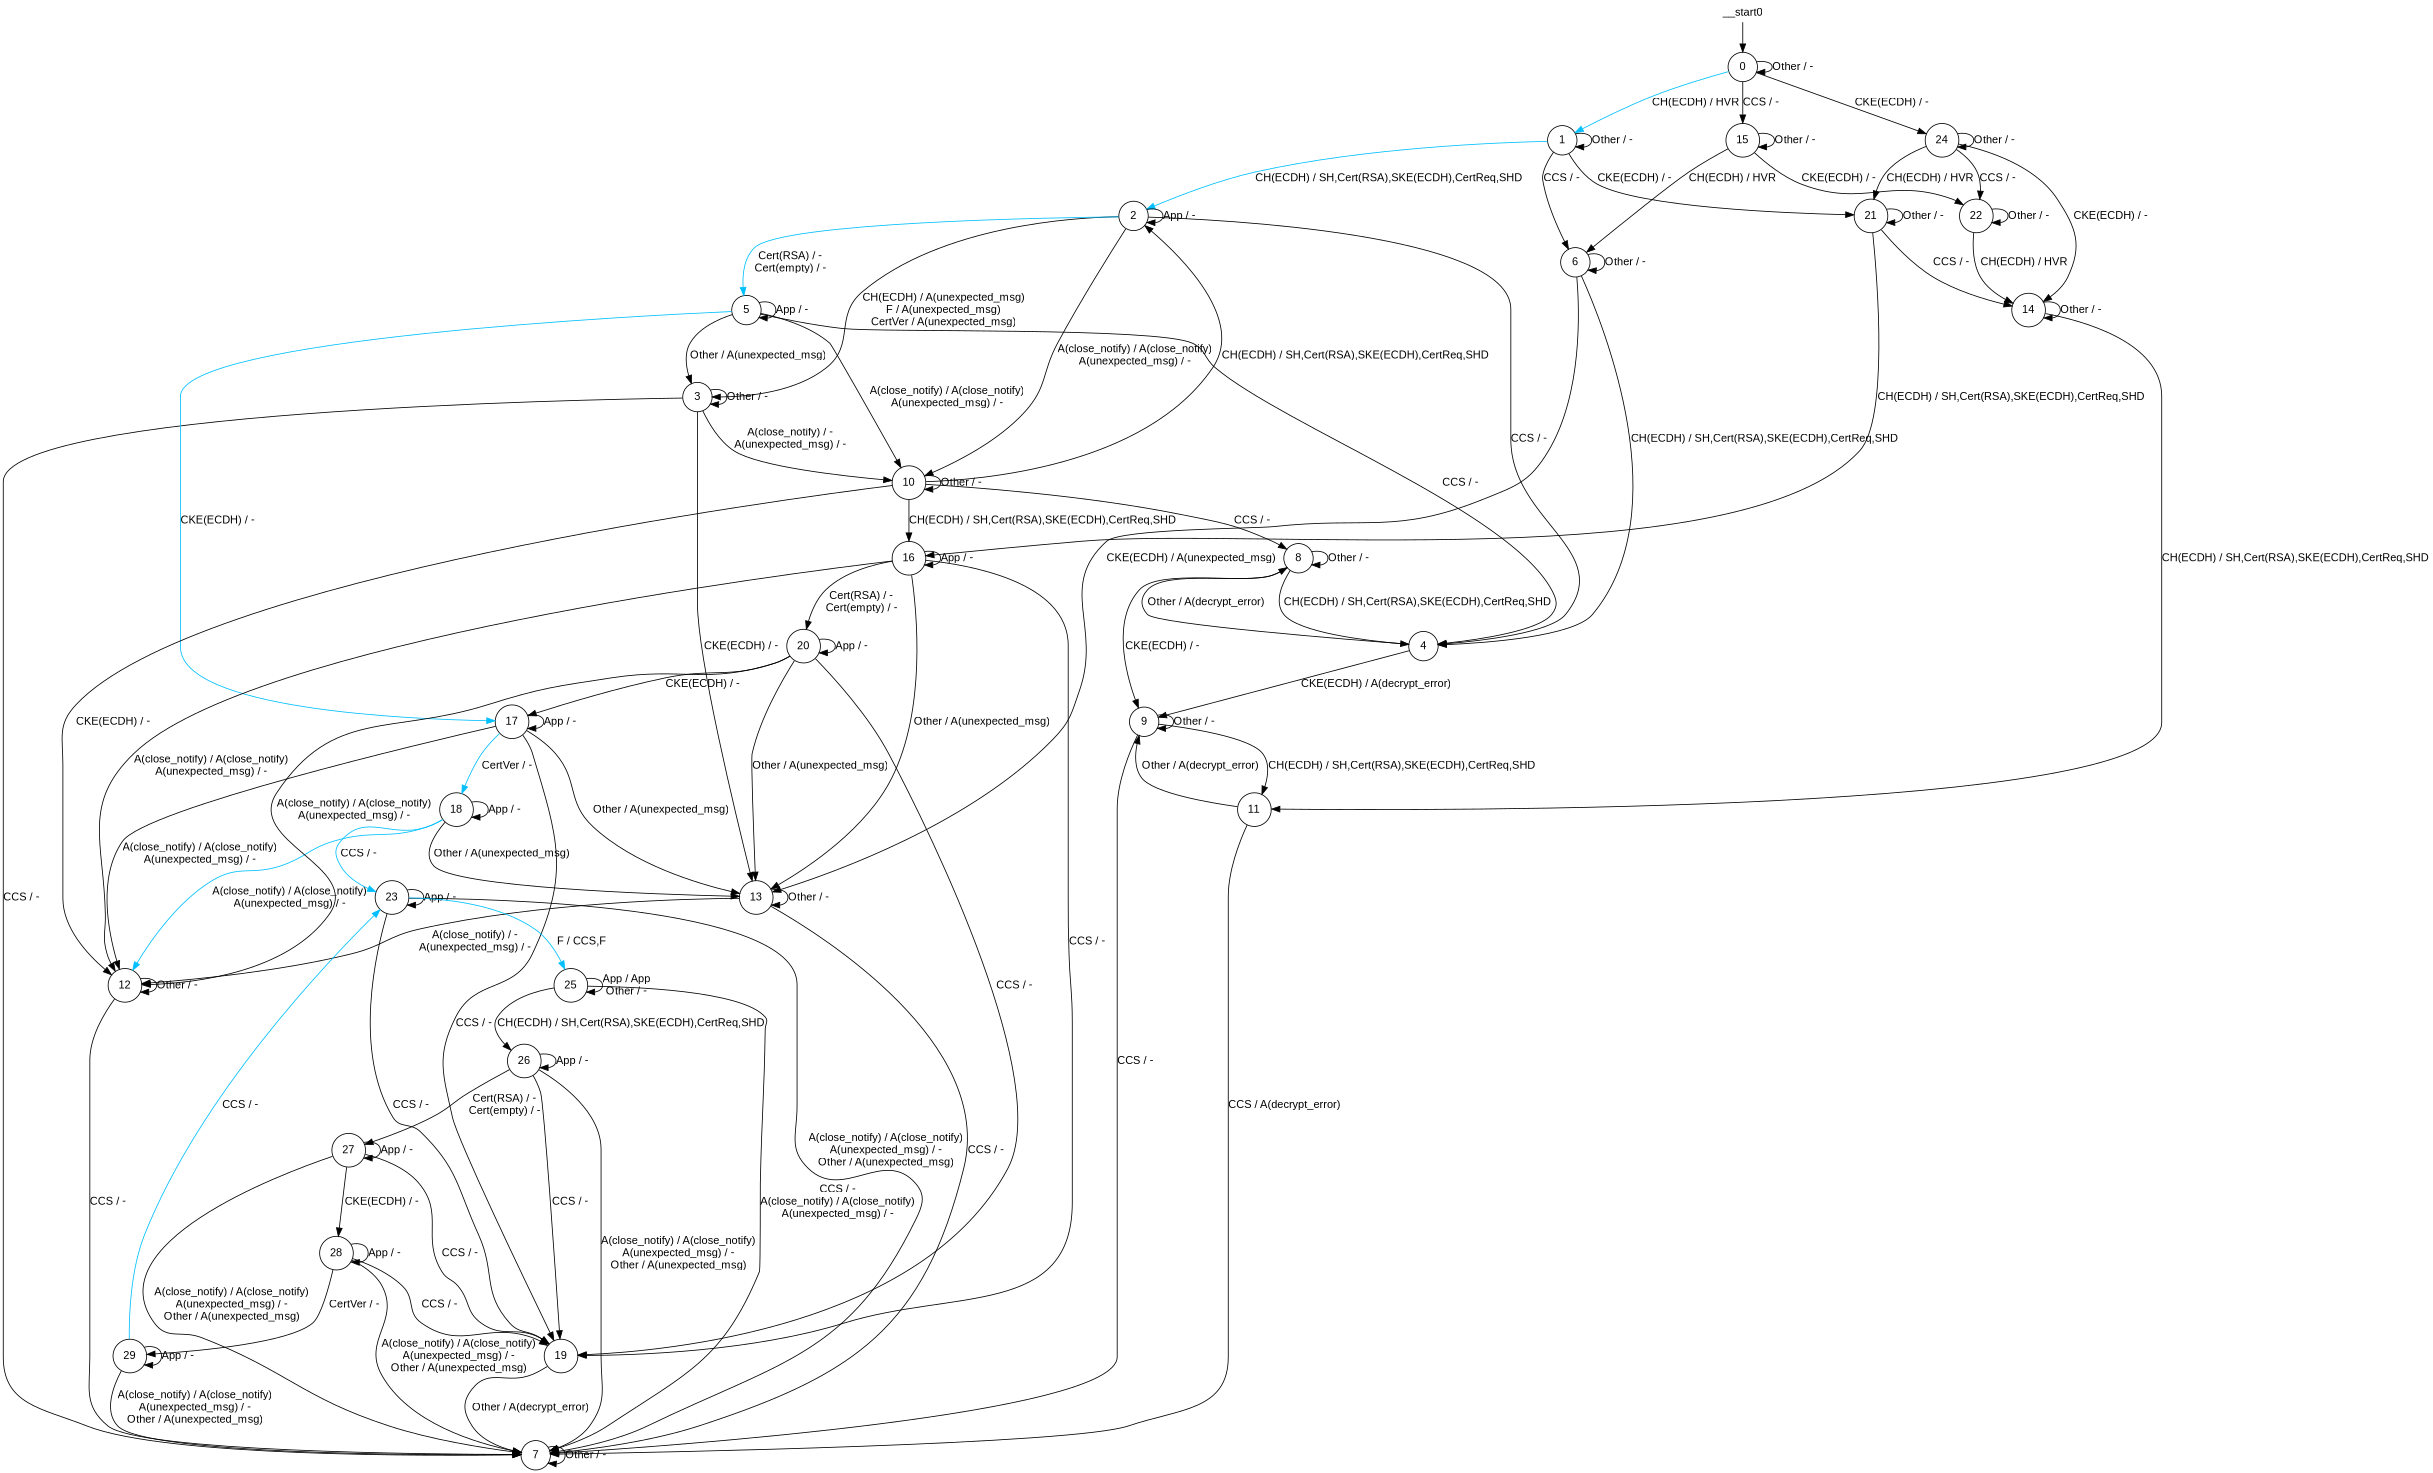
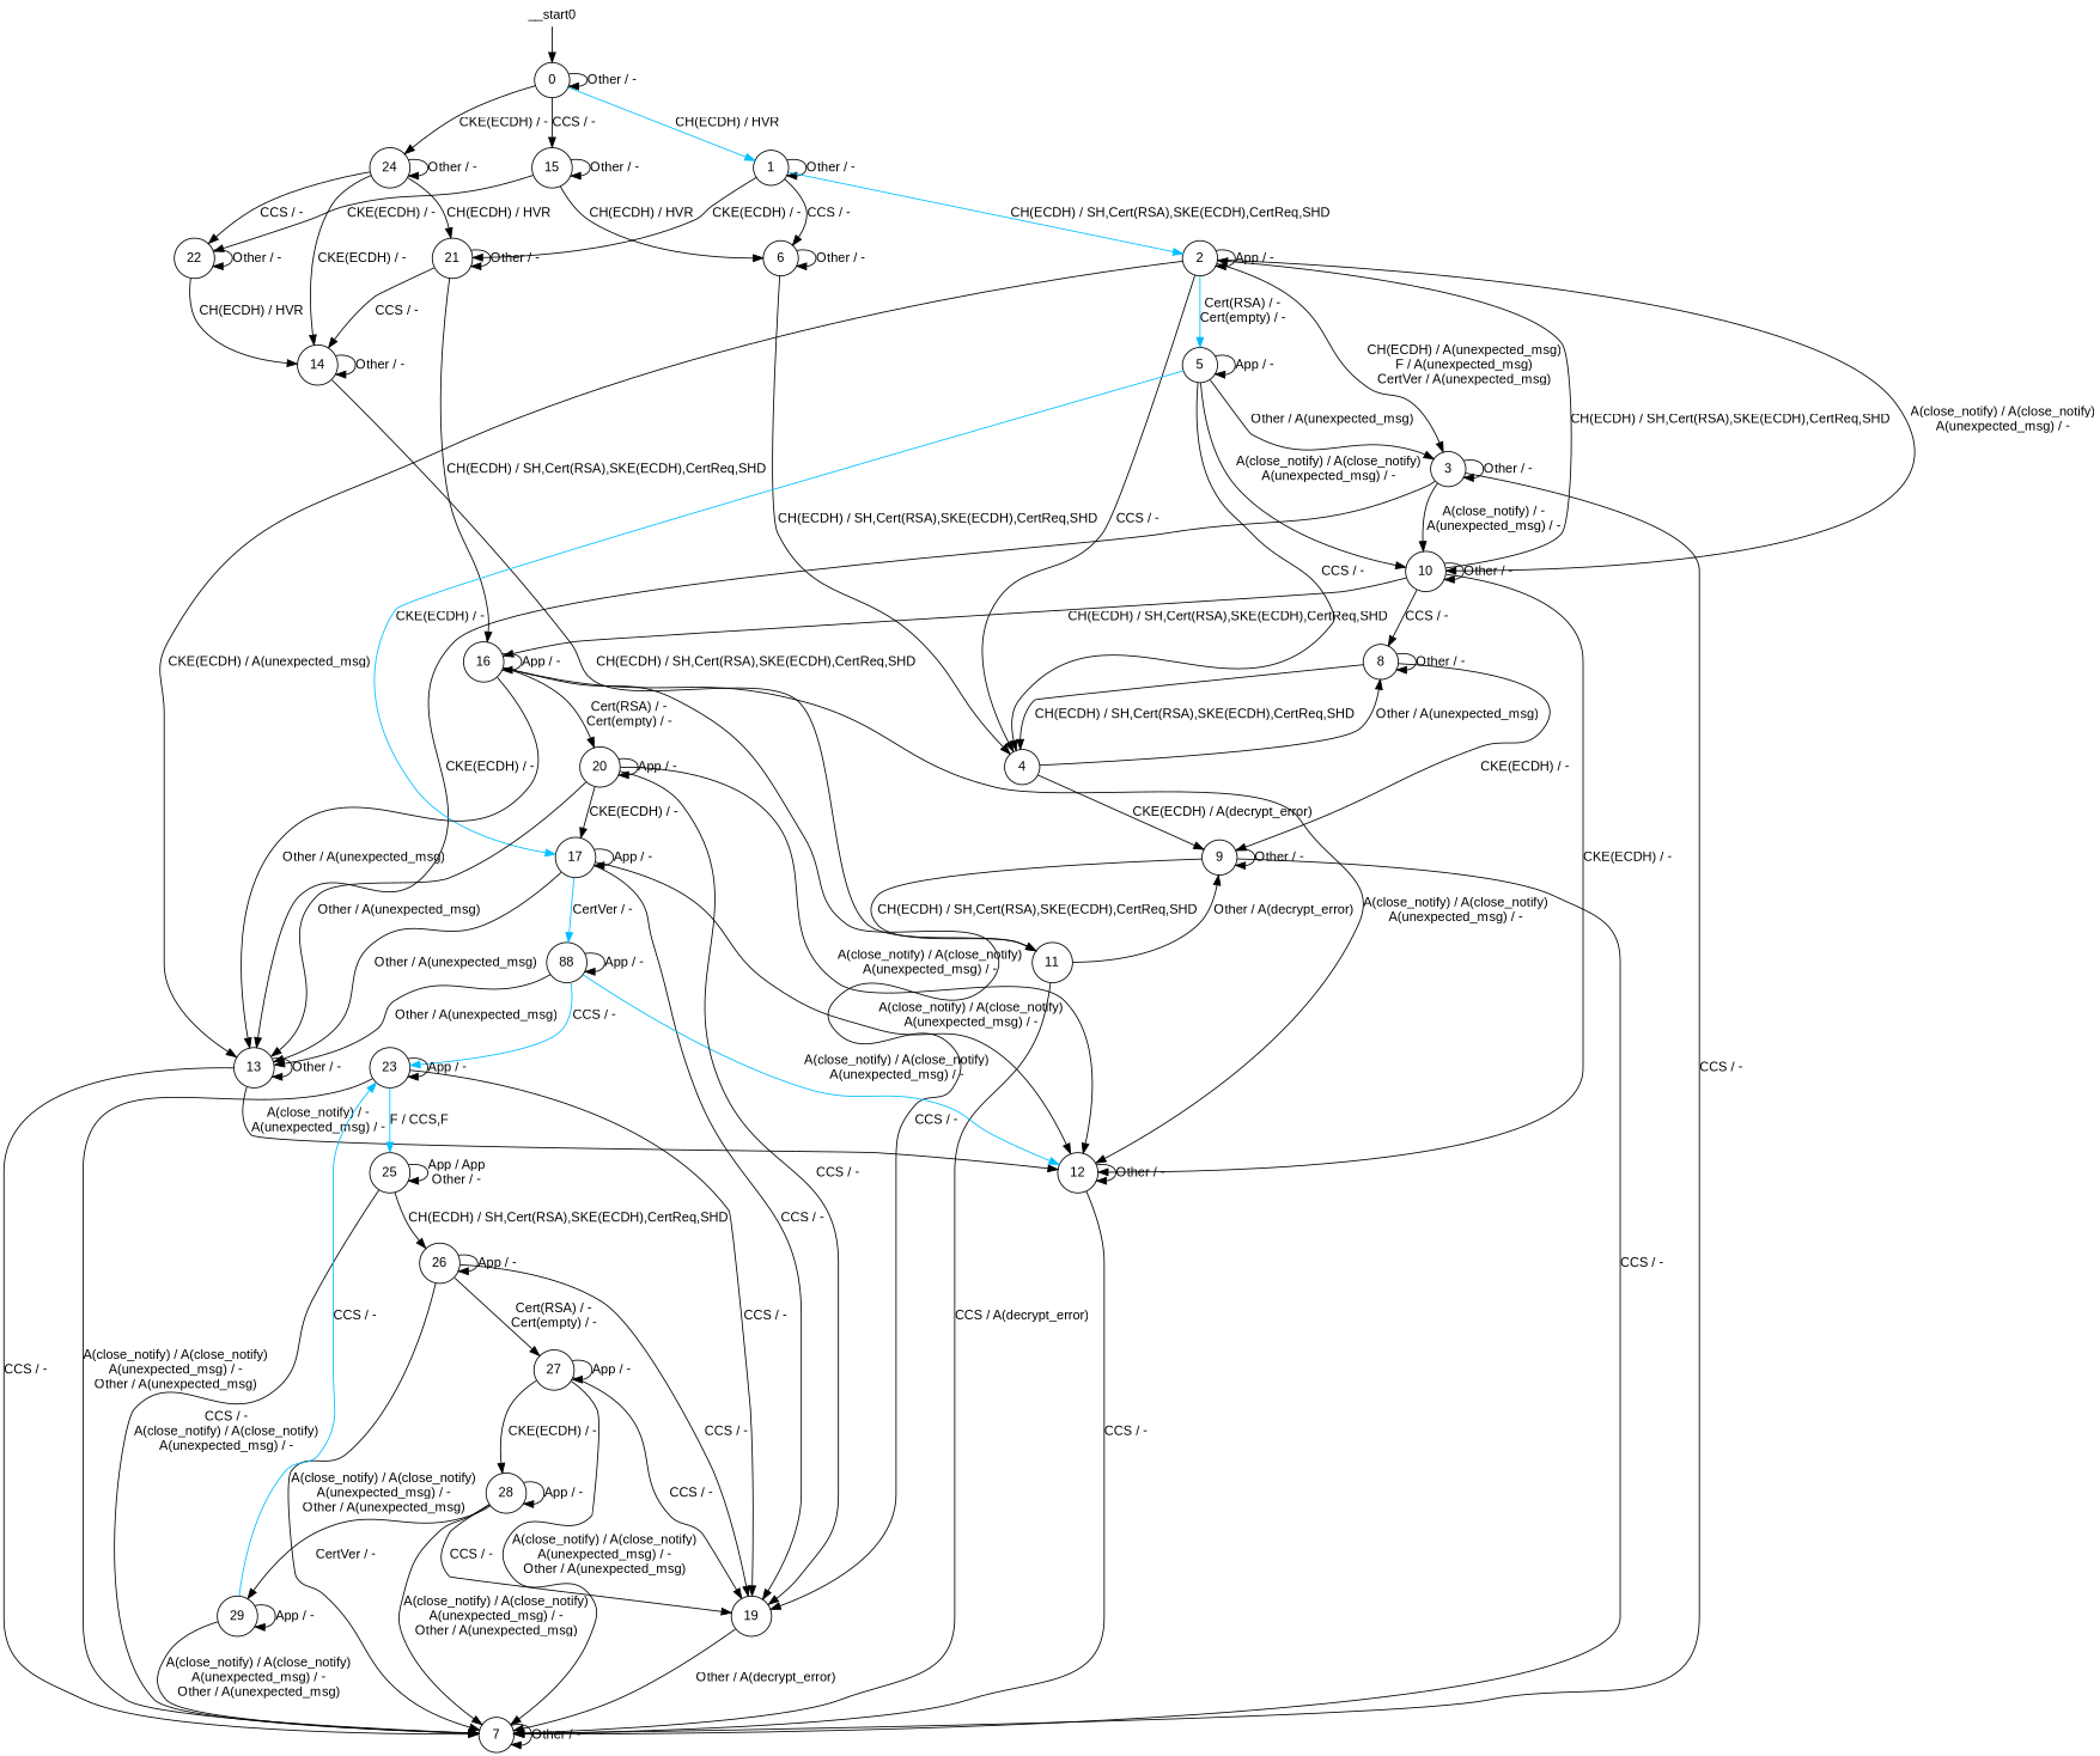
  digraph {
    fontname="Liberation Sans"
    node [fontname="Liberation Sans" shape=circle]
    edge [fontname="Liberation Sans"]
    n1 [label=0]
    n2 [label=1]
    n3 [label=15]
    n4 [label=24]
    n5 [label=2]
    n6 [label=6]
    n7 [label=21]
    n8 [label=22]
    n9 [label=14]
    n10 [label=3]
    n11 [label=4]
    n12 [label=5]
    n13 [label=10]
    n14 [label=13]
    n15 [label=16]
    n16 [label=7]
    n17 [label=8]
    n18 [label=9]
    n19 [label=17]
    n20 [label=12]
    n21 [label=11]
    n22 [label=19]
-   n23 [label=18]
+   n23 [label=88]
    n24 [label=20]
    n25 [label=23]
    n26 [label=25]
    n27 [label=26]
    n28 [label=27]
    n29 [label=28]
    n30 [label=29]
    __start0 [height=0 shape=none width=0]
    n1 -> n1 [label="Other / -"]
    n1 -> n2 [color=deepskyblue label="CH(ECDH) / HVR"]
    n1 -> n3 [label="CCS / -"]
    n1 -> n4 [label="CKE(ECDH) / -"]
    n2 -> n2 [label="Other / -"]
    n2 -> n5 [color=deepskyblue label="CH(ECDH) / SH,Cert(RSA),SKE(ECDH),CertReq,SHD"]
    n2 -> n6 [label="CCS / -"]
    n2 -> n7 [label="CKE(ECDH) / -"]
    n3 -> n3 [label="Other / -"]
    n3 -> n6 [label="CH(ECDH) / HVR"]
    n3 -> n8 [label="CKE(ECDH) / -"]
    n4 -> n4 [label="Other / -"]
    n4 -> n7 [label="CH(ECDH) / HVR"]
    n4 -> n8 [label="CCS / -"]
    n4 -> n9 [label="CKE(ECDH) / -"]
    n5 -> n5 [label="App / -"]
    n5 -> n10 [label="CH(ECDH) / A(unexpected_msg)\nF / A(unexpected_msg)\nCertVer / A(unexpected_msg)"]
    n5 -> n11 [label="CCS / -"]
    n5 -> n12 [color=deepskyblue label="Cert(RSA) / -\nCert(empty) / -"]
    n5 -> n13 [label="A(close_notify) / A(close_notify)\nA(unexpected_msg) / -"]
-   n6 -> n14 [label="CKE(ECDH) / A(unexpected_msg)"]
+   n5 -> n14 [label="CKE(ECDH) / A(unexpected_msg)"]
    n6 -> n6 [label="Other / -"]
    n6 -> n11 [label="CH(ECDH) / SH,Cert(RSA),SKE(ECDH),CertReq,SHD"]
    n7 -> n7 [label="Other / -"]
    n7 -> n9 [label="CCS / -"]
    n7 -> n15 [label="CH(ECDH) / SH,Cert(RSA),SKE(ECDH),CertReq,SHD"]
    n8 -> n8 [label="Other / -"]
    n8 -> n9 [label="CH(ECDH) / HVR"]
    n9 -> n9 [label="Other / -"]
    n9 -> n21 [label="CH(ECDH) / SH,Cert(RSA),SKE(ECDH),CertReq,SHD"]
    n10 -> n10 [label="Other / -"]
    n10 -> n13 [label="A(close_notify) / -\nA(unexpected_msg) / -"]
    n10 -> n14 [label="CKE(ECDH) / -"]
    n10 -> n16 [label="CCS / -"]
-   n11 -> n17 [label="Other / A(decrypt_error)"]
+   n11 -> n17 [label="Other / A(unexpected_msg)"]
    n11 -> n18 [label="CKE(ECDH) / A(decrypt_error)"]
    n12 -> n10 [label="Other / A(unexpected_msg)"]
    n12 -> n11 [label="CCS / -"]
    n12 -> n12 [label="App / -"]
    n12 -> n13 [label="A(close_notify) / A(close_notify)\nA(unexpected_msg) / -"]
    n12 -> n19 [color=deepskyblue label="CKE(ECDH) / -"]
    n13 -> n5 [label="CH(ECDH) / SH,Cert(RSA),SKE(ECDH),CertReq,SHD"]
    n13 -> n13 [label="Other / -"]
    n13 -> n15 [label="CH(ECDH) / SH,Cert(RSA),SKE(ECDH),CertReq,SHD"]
    n13 -> n17 [label="CCS / -"]
    n13 -> n20 [label="CKE(ECDH) / -"]
    n14 -> n14 [label="Other / -"]
    n14 -> n16 [label="CCS / -"]
    n14 -> n20 [label="A(close_notify) / -\nA(unexpected_msg) / -"]
    n15 -> n14 [label="Other / A(unexpected_msg)"]
    n15 -> n15 [label="App / -"]
    n15 -> n20 [label="A(close_notify) / A(close_notify)\nA(unexpected_msg) / -"]
    n15 -> n22 [label="CCS / -"]
    n15 -> n24 [label="Cert(RSA) / -\nCert(empty) / -"]
    n16 -> n16 [label="Other / -"]
    n17 -> n11 [label="CH(ECDH) / SH,Cert(RSA),SKE(ECDH),CertReq,SHD"]
    n17 -> n17 [label="Other / -"]
    n17 -> n18 [label="CKE(ECDH) / -"]
    n18 -> n16 [label="CCS / -"]
    n18 -> n18 [label="Other / -"]
    n18 -> n21 [label="CH(ECDH) / SH,Cert(RSA),SKE(ECDH),CertReq,SHD"]
    n19 -> n14 [label="Other / A(unexpected_msg)"]
    n19 -> n19 [label="App / -"]
    n19 -> n20 [label="A(close_notify) / A(close_notify)\nA(unexpected_msg) / -"]
    n19 -> n22 [label="CCS / -"]
    n19 -> n23 [color=deepskyblue label="CertVer / -"]
    n20 -> n16 [label="CCS / -"]
    n20 -> n20 [label="Other / -"]
    n21 -> n16 [label="CCS / A(decrypt_error)"]
    n21 -> n18 [label="Other / A(decrypt_error)"]
    n22 -> n16 [label="Other / A(decrypt_error)"]
    n23 -> n14 [label="Other / A(unexpected_msg)"]
    n23 -> n20 [color=deepskyblue label="A(close_notify) / A(close_notify)\nA(unexpected_msg) / -"]
    n23 -> n23 [label="App / -"]
    n23 -> n25 [color=deepskyblue label="CCS / -"]
    n24 -> n14 [label="Other / A(unexpected_msg)"]
    n24 -> n19 [label="CKE(ECDH) / -"]
    n24 -> n20 [label="A(close_notify) / A(close_notify)\nA(unexpected_msg) / -"]
    n24 -> n22 [label="CCS / -"]
    n24 -> n24 [label="App / -"]
    n25 -> n16 [label="A(close_notify) / A(close_notify)\nA(unexpected_msg) / -\nOther / A(unexpected_msg)"]
    n25 -> n22 [label="CCS / -"]
    n25 -> n25 [label="App / -"]
    n25 -> n26 [color=deepskyblue label="F / CCS,F"]
    n26 -> n16 [label="CCS / -\nA(close_notify) / A(close_notify)\nA(unexpected_msg) / -"]
    n26 -> n26 [label="App / App\nOther / -"]
    n26 -> n27 [label="CH(ECDH) / SH,Cert(RSA),SKE(ECDH),CertReq,SHD"]
    n27 -> n16 [label="A(close_notify) / A(close_notify)\nA(unexpected_msg) / -\nOther / A(unexpected_msg)"]
    n27 -> n22 [label="CCS / -"]
    n27 -> n27 [label="App / -"]
    n27 -> n28 [label="Cert(RSA) / -\nCert(empty) / -"]
    n28 -> n16 [label="A(close_notify) / A(close_notify)\nA(unexpected_msg) / -\nOther / A(unexpected_msg)"]
    n28 -> n22 [label="CCS / -"]
    n28 -> n28 [label="App / -"]
    n28 -> n29 [label="CKE(ECDH) / -"]
    n29 -> n16 [label="A(close_notify) / A(close_notify)\nA(unexpected_msg) / -\nOther / A(unexpected_msg)"]
    n29 -> n22 [label="CCS / -"]
    n29 -> n29 [label="App / -"]
    n29 -> n30 [label="CertVer / -"]
    n30 -> n16 [label="A(close_notify) / A(close_notify)\nA(unexpected_msg) / -\nOther / A(unexpected_msg)"]
    n30 -> n25 [color=deepskyblue label="CCS / -"]
    n30 -> n30 [label="App / -"]
    __start0 -> n1
  }
